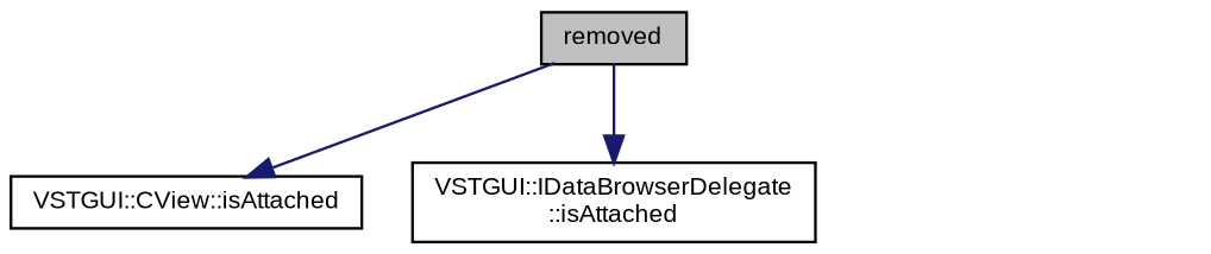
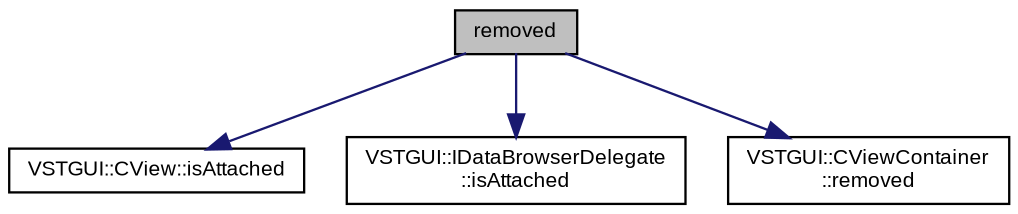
  digraph {
    rankdir=TB
    node [color=black fontname=Arial fontsize=9 shape=record]
    edge [color=midnightblue fontname=Arial fontsize=9 labelfontname=Arial labelfontsize=9 style=solid]
    n1 [fillcolor=grey75 fontcolor=black height=0.2 label=removed style=filled width=0.4]
    n2 [height=0.2 label="VSTGUI::CView::isAttached" width=0.4]
    n3 [height=0.2 label="VSTGUI::IDataBrowserDelegate\l::isAttached" width=0.4]
+   n4 [height=0.2 label="VSTGUI::CViewContainer\l::removed" width=0.4]
    n1 -> n2
    n1 -> n3
+   n1 -> n4
  }
